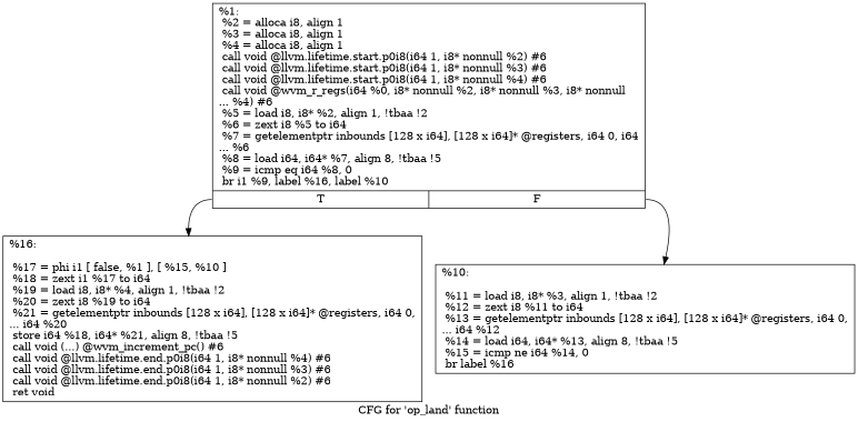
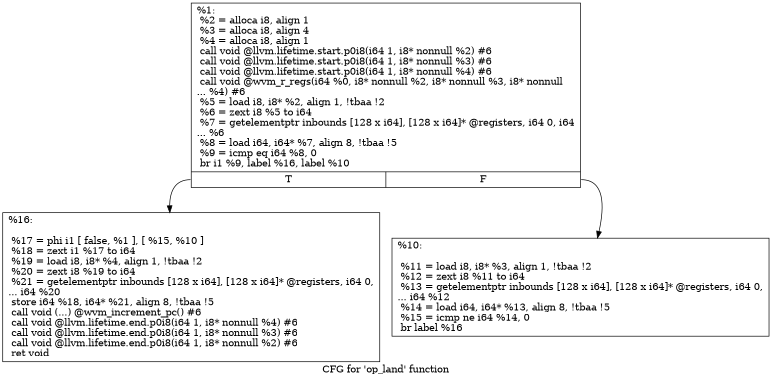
  digraph {
    label="CFG for 'op_land' function"
    node [shape=record]
-   n1 [label="{%1:\l  %2 = alloca i8, align 1\l  %3 = alloca i8, align 1\l  %4 = alloca i8, align 1\l  call void @llvm.lifetime.start.p0i8(i64 1, i8* nonnull %2) #6\l  call void @llvm.lifetime.start.p0i8(i64 1, i8* nonnull %3) #6\l  call void @llvm.lifetime.start.p0i8(i64 1, i8* nonnull %4) #6\l  call void @wvm_r_regs(i64 %0, i8* nonnull %2, i8* nonnull %3, i8* nonnull\l... %4) #6\l  %5 = load i8, i8* %2, align 1, !tbaa !2\l  %6 = zext i8 %5 to i64\l  %7 = getelementptr inbounds [128 x i64], [128 x i64]* @registers, i64 0, i64\l... %6\l  %8 = load i64, i64* %7, align 8, !tbaa !5\l  %9 = icmp eq i64 %8, 0\l  br i1 %9, label %16, label %10\l|{<s0>T|<s1>F}}"]
+   n1 [label="{%1:\l  %2 = alloca i8, align 1\l  %3 = alloca i8, align 4\l  %4 = alloca i8, align 1\l  call void @llvm.lifetime.start.p0i8(i64 1, i8* nonnull %2) #6\l  call void @llvm.lifetime.start.p0i8(i64 1, i8* nonnull %3) #6\l  call void @llvm.lifetime.start.p0i8(i64 1, i8* nonnull %4) #6\l  call void @wvm_r_regs(i64 %0, i8* nonnull %2, i8* nonnull %3, i8* nonnull\l... %4) #6\l  %5 = load i8, i8* %2, align 1, !tbaa !2\l  %6 = zext i8 %5 to i64\l  %7 = getelementptr inbounds [128 x i64], [128 x i64]* @registers, i64 0, i64\l... %6\l  %8 = load i64, i64* %7, align 8, !tbaa !5\l  %9 = icmp eq i64 %8, 0\l  br i1 %9, label %16, label %10\l|{<s0>T|<s1>F}}"]
    n2 [label="{%16:\l\l  %17 = phi i1 [ false, %1 ], [ %15, %10 ]\l  %18 = zext i1 %17 to i64\l  %19 = load i8, i8* %4, align 1, !tbaa !2\l  %20 = zext i8 %19 to i64\l  %21 = getelementptr inbounds [128 x i64], [128 x i64]* @registers, i64 0,\l... i64 %20\l  store i64 %18, i64* %21, align 8, !tbaa !5\l  call void (...) @wvm_increment_pc() #6\l  call void @llvm.lifetime.end.p0i8(i64 1, i8* nonnull %4) #6\l  call void @llvm.lifetime.end.p0i8(i64 1, i8* nonnull %3) #6\l  call void @llvm.lifetime.end.p0i8(i64 1, i8* nonnull %2) #6\l  ret void\l}"]
    n3 [label="{%10:\l\l  %11 = load i8, i8* %3, align 1, !tbaa !2\l  %12 = zext i8 %11 to i64\l  %13 = getelementptr inbounds [128 x i64], [128 x i64]* @registers, i64 0,\l... i64 %12\l  %14 = load i64, i64* %13, align 8, !tbaa !5\l  %15 = icmp ne i64 %14, 0\l  br label %16\l}"]
    n1 -> n2 [tailport=s0]
    n1 -> n3 [tailport=s1]
  }
